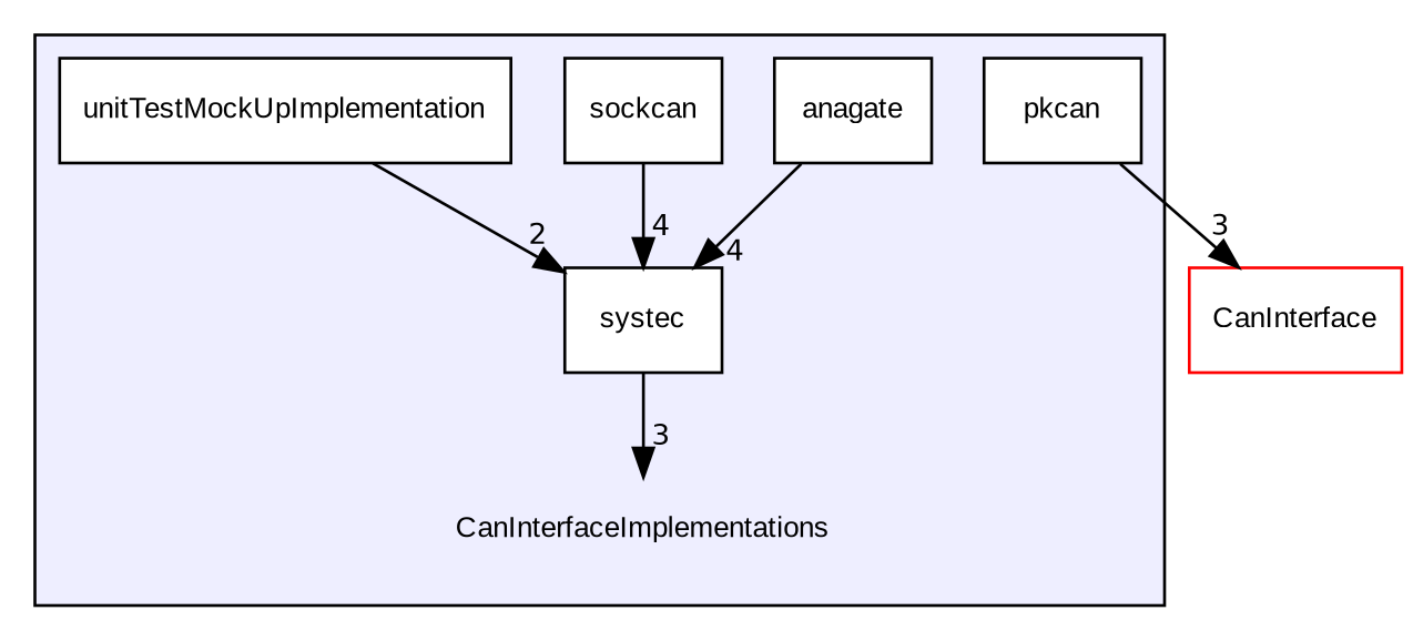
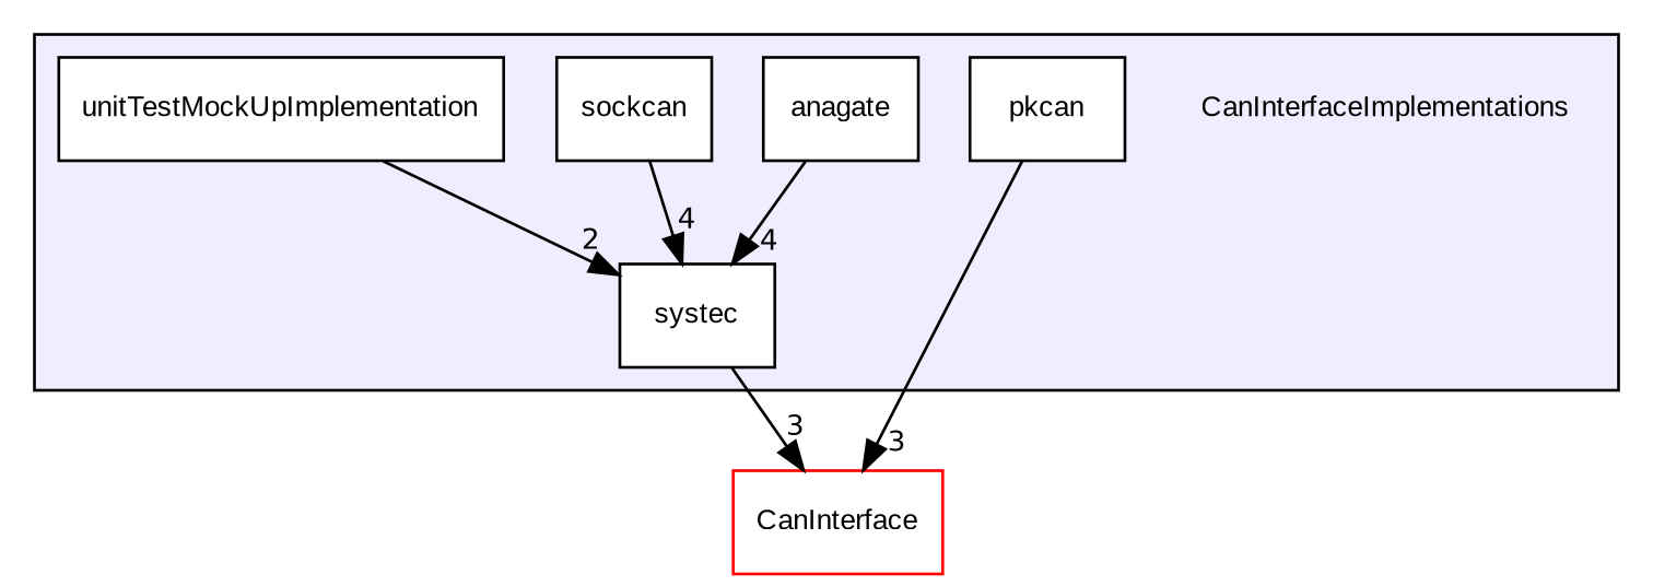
  digraph {
    compound=true
    fontname="Liberation Sans"
    node [fontname="Liberation Sans" fontsize=10 shape=box color=black fillcolor=white style=filled]
    edge [fontname="Liberation Sans" headlabel=4 labeldistance=1.5 labelfontname=Helvetica labelfontsize=10]
    n1 [label=CanInterfaceImplementations shape=plaintext color="" fillcolor="" style=""]
    n2 [label=anagate]
    n3 [label=pkcan]
    n4 [label=sockcan]
    n5 [label=systec]
    n6 [label=unitTestMockUpImplementation]
    n7 [color=red label=CanInterface]
    subgraph cluster_1 {
      bgcolor="#eeeeff"
      pencolor=black
      n1
      n2
      n3
      n4
      n5
      n6
    }
    n2 -> n5
    n3 -> n7 [headlabel=3]
    n4 -> n5
-   n5 -> n1 [headlabel=3]
+   n5 -> n7 [headlabel=3]
    n6 -> n5 [headlabel=2]
  }
